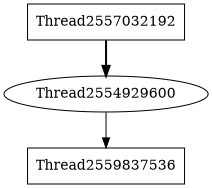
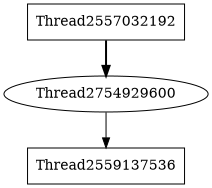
  digraph {
    node [color=black shape=box]
    edge [arrowhead=normal]
-   Thread2554929600 [color="" shape=""]
+   Thread2554929600 [label=Thread2754929600 color="" shape=""]
    Thread2557032192
-   Thread2559137536 [label=Thread2559837536]
+   Thread2559137536
    Thread2554929600 -> Thread2559137536 [style=solid]
    Thread2557032192 -> Thread2554929600 [style=bold]
  }
